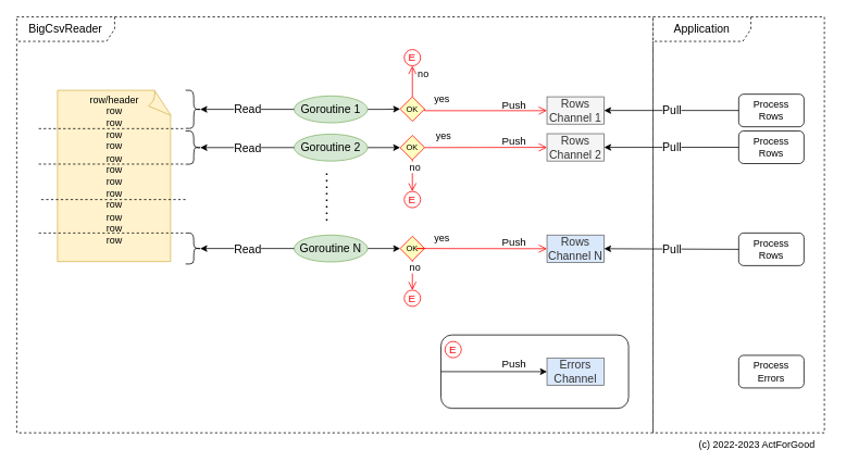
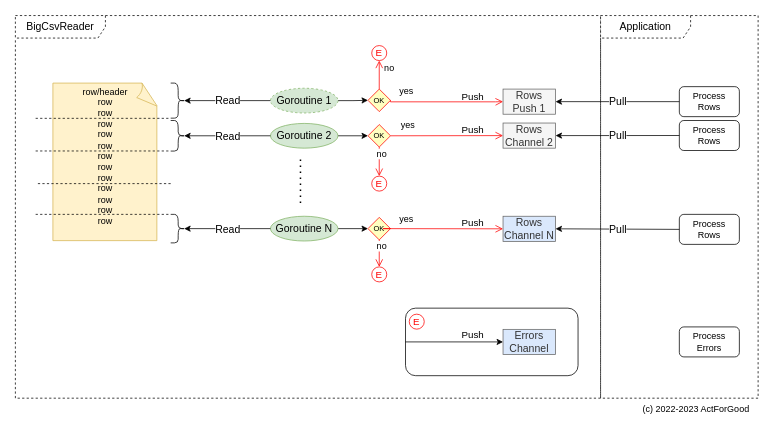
  <mxCell id="0" />
  <mxCell id="1" parent="0" />
  <mxCell id="2" value="BigCsvReader" style="shape=umlFrame;whiteSpace=wrap;html=1;dashed=1;fontSize=14;width=120;height=30;fillColor=#FFFFFF;" parent="1" vertex="1"><mxGeometry x="20" y="20" width="780" height="510" as="geometry" /></mxCell>
  <mxCell id="3" value="Application" style="shape=umlFrame;whiteSpace=wrap;html=1;dashed=1;fontSize=14;width=120;height=30;fillColor=#FFFFFF;" parent="1" vertex="1"><mxGeometry x="800" y="20" width="210" height="510" as="geometry" /></mxCell>
  <mxCell id="4" value="&lt;div style=&quot;&quot;&gt;row/header&lt;/div&gt;&lt;div style=&quot;&quot;&gt;row&lt;/div&gt;&lt;div style=&quot;&quot;&gt;row&lt;/div&gt;&lt;div style=&quot;&quot;&gt;row&lt;/div&gt;&lt;div style=&quot;&quot;&gt;row&lt;/div&gt;&lt;div style=&quot;&quot;&gt;row&lt;/div&gt;&lt;div style=&quot;&quot;&gt;row&lt;/div&gt;&lt;div style=&quot;&quot;&gt;row&lt;/div&gt;&lt;div style=&quot;&quot;&gt;row&lt;/div&gt;&lt;div style=&quot;&quot;&gt;row&lt;/div&gt;&lt;div style=&quot;&quot;&gt;row&lt;/div&gt;&lt;div style=&quot;&quot;&gt;row&lt;/div&gt;&lt;div style=&quot;&quot;&gt;row&lt;/div&gt;&lt;div style=&quot;&quot;&gt;&lt;br&gt;&lt;/div&gt;" style="whiteSpace=wrap;html=1;shape=mxgraph.basic.document;align=center;labelPosition=center;verticalLabelPosition=middle;verticalAlign=middle;fillColor=#fff2cc;strokeColor=#d6b656;" parent="1" vertex="1"><mxGeometry x="70" y="110" width="140" height="210" as="geometry" /></mxCell>
  <mxCell id="5" value="" style="line;strokeWidth=1;fillColor=none;align=left;verticalAlign=middle;spacingTop=-1;spacingLeft=3;spacingRight=3;rotatable=0;labelPosition=right;points=[];portConstraint=eastwest;dashed=1;" parent="1" vertex="1"><mxGeometry x="47" y="281" width="180" height="8" as="geometry" /></mxCell>
  <mxCell id="6" style="edgeStyle=orthogonalEdgeStyle;rounded=0;orthogonalLoop=1;jettySize=auto;html=1;entryX=0;entryY=0.5;entryDx=0;entryDy=0;fontSize=12;fontColor=#000000;" parent="1" source="7" target="36" edge="1"><mxGeometry relative="1" as="geometry"><mxPoint x="480" y="134.88" as="targetPoint" /></mxGeometry></mxCell>
- <mxCell id="7" value="Goroutine 1" style="ellipse;whiteSpace=wrap;html=1;fontSize=14;fillColor=#d5e8d4;strokeColor=#82b366;" parent="1" vertex="1"><mxGeometry x="360" y="116.88" width="90" height="33" as="geometry" /></mxCell>
+ <mxCell id="7" value="Goroutine 1" style="ellipse;whiteSpace=wrap;html=1;fontSize=14;fillColor=#d5e8d4;strokeColor=#82b366;dashed=1;" parent="1" vertex="1"><mxGeometry x="360" y="116.88" width="90" height="33" as="geometry" /></mxCell>
  <mxCell id="8" value="" style="endArrow=classic;html=1;rounded=0;fontSize=14;fontColor=#000000;exitX=0;exitY=0.5;exitDx=0;exitDy=0;entryX=0.1;entryY=0.5;entryDx=0;entryDy=0;entryPerimeter=0;" parent="1" source="7" target="19" edge="1"><mxGeometry relative="1" as="geometry"><mxPoint x="480" y="228.75" as="sourcePoint" /><mxPoint x="350" y="135.75" as="targetPoint" /></mxGeometry></mxCell>
  <mxCell id="9" value="Read" style="edgeLabel;resizable=0;html=1;align=center;verticalAlign=middle;fontSize=14;fontColor=#000000;" parent="8" connectable="0" vertex="1"><mxGeometry relative="1" as="geometry" /></mxCell>
  <mxCell id="10" style="edgeStyle=orthogonalEdgeStyle;rounded=0;orthogonalLoop=1;jettySize=auto;html=1;entryX=0;entryY=0.5;entryDx=0;entryDy=0;fontSize=13;fontColor=#000000;" parent="1" source="11" target="42" edge="1"><mxGeometry relative="1" as="geometry" /></mxCell>
  <mxCell id="11" value="Goroutine 2" style="ellipse;whiteSpace=wrap;html=1;fontSize=14;fillColor=#d5e8d4;strokeColor=#82b366;" parent="1" vertex="1"><mxGeometry x="360" y="163.75" width="90" height="33" as="geometry" /></mxCell>
  <mxCell id="12" value="" style="endArrow=classic;html=1;rounded=0;fontSize=14;fontColor=#000000;exitX=0;exitY=0.5;exitDx=0;exitDy=0;entryX=0.1;entryY=0.5;entryDx=0;entryDy=0;entryPerimeter=0;" parent="1" source="11" target="23" edge="1"><mxGeometry relative="1" as="geometry"><mxPoint x="480" y="273.75" as="sourcePoint" /><mxPoint x="350" y="180.75" as="targetPoint" /></mxGeometry></mxCell>
  <mxCell id="13" value="Read" style="edgeLabel;resizable=0;html=1;align=center;verticalAlign=middle;fontSize=14;fontColor=#000000;" parent="12" connectable="0" vertex="1"><mxGeometry relative="1" as="geometry" /></mxCell>
  <mxCell id="14" style="edgeStyle=orthogonalEdgeStyle;rounded=0;orthogonalLoop=1;jettySize=auto;html=1;fontSize=13;fontColor=#000000;" parent="1" source="15" target="48" edge="1"><mxGeometry relative="1" as="geometry" /></mxCell>
  <mxCell id="15" value="Goroutine N" style="ellipse;whiteSpace=wrap;html=1;fontSize=14;fillColor=#d5e8d4;strokeColor=#82b366;" parent="1" vertex="1"><mxGeometry x="360" y="287.5" width="90" height="33" as="geometry" /></mxCell>
  <mxCell id="16" value="" style="endArrow=none;dashed=1;html=1;dashPattern=1 3;strokeWidth=2;rounded=0;fontSize=14;fontColor=#000000;" parent="1" edge="1"><mxGeometry width="50" height="50" relative="1" as="geometry"><mxPoint x="400" y="270" as="sourcePoint" /><mxPoint x="400" y="210" as="targetPoint" /></mxGeometry></mxCell>
- <mxCell id="17" value="Rows&lt;br&gt;Channel 1" style="rounded=0;whiteSpace=wrap;html=1;fontSize=14;fontColor=#333333;fillColor=#f5f5f5;strokeColor=#666666;" parent="1" vertex="1"><mxGeometry x="670" y="118" width="70" height="33.5" as="geometry" /></mxCell>
+ <mxCell id="17" value="Rows&lt;br&gt;Push 1" style="rounded=0;whiteSpace=wrap;html=1;fontSize=14;fontColor=#333333;fillColor=#f5f5f5;strokeColor=#666666;" parent="1" vertex="1"><mxGeometry x="670" y="118" width="70" height="33.5" as="geometry" /></mxCell>
  <mxCell id="18" value="" style="shape=curlyBracket;whiteSpace=wrap;html=1;rounded=1;flipH=1;fontSize=14;fontColor=#000000;" parent="1" vertex="1"><mxGeometry x="227" y="285" width="20" height="38" as="geometry" /></mxCell>
  <mxCell id="19" value="" style="shape=curlyBracket;whiteSpace=wrap;html=1;rounded=1;flipH=1;fontSize=14;fontColor=#000000;" parent="1" vertex="1"><mxGeometry x="227" y="110" width="20" height="46.75" as="geometry" /></mxCell>
  <mxCell id="20" value="" style="line;strokeWidth=1;fillColor=none;align=left;verticalAlign=middle;spacingTop=-1;spacingLeft=3;spacingRight=3;rotatable=0;labelPosition=right;points=[];portConstraint=eastwest;dashed=1;" parent="1" vertex="1"><mxGeometry x="50" y="240" width="180" height="8" as="geometry" /></mxCell>
  <mxCell id="21" value="" style="line;strokeWidth=1;fillColor=none;align=left;verticalAlign=middle;spacingTop=-1;spacingLeft=3;spacingRight=3;rotatable=0;labelPosition=right;points=[];portConstraint=eastwest;dashed=1;" parent="1" vertex="1"><mxGeometry x="47" y="196.5" width="180" height="8" as="geometry" /></mxCell>
  <mxCell id="22" value="" style="line;strokeWidth=1;fillColor=none;align=left;verticalAlign=middle;spacingTop=-1;spacingLeft=3;spacingRight=3;rotatable=0;labelPosition=right;points=[];portConstraint=eastwest;dashed=1;" parent="1" vertex="1"><mxGeometry x="47" y="153" width="180" height="8" as="geometry" /></mxCell>
  <mxCell id="23" value="" style="shape=curlyBracket;whiteSpace=wrap;html=1;rounded=1;flipH=1;fontSize=14;fontColor=#000000;" parent="1" vertex="1"><mxGeometry x="227" y="159.88" width="20" height="40.75" as="geometry" /></mxCell>
  <mxCell id="24" value="" style="endArrow=classic;html=1;rounded=0;fontSize=14;fontColor=#000000;exitX=0;exitY=0.5;exitDx=0;exitDy=0;entryX=0.1;entryY=0.5;entryDx=0;entryDy=0;entryPerimeter=0;" parent="1" source="15" target="18" edge="1"><mxGeometry relative="1" as="geometry"><mxPoint x="370" y="190.25" as="sourcePoint" /><mxPoint x="258" y="189.625" as="targetPoint" /></mxGeometry></mxCell>
  <mxCell id="25" value="Read" style="edgeLabel;resizable=0;html=1;align=center;verticalAlign=middle;fontSize=14;fontColor=#000000;" parent="24" connectable="0" vertex="1"><mxGeometry relative="1" as="geometry" /></mxCell>
  <mxCell id="26" value="Process&lt;br style=&quot;font-size: 12px;&quot;&gt;Rows" style="rounded=1;whiteSpace=wrap;html=1;fontSize=12;fontColor=#000000;fillColor=#FFFFFF;" parent="1" vertex="1"><mxGeometry x="905" y="114.75" width="80" height="40" as="geometry" /></mxCell>
  <mxCell id="27" value="" style="endArrow=classic;html=1;rounded=0;fontSize=14;fontColor=#000000;exitX=0;exitY=0.5;exitDx=0;exitDy=0;entryX=1;entryY=0.5;entryDx=0;entryDy=0;" parent="1" source="26" target="17" edge="1"><mxGeometry relative="1" as="geometry"><mxPoint x="620" y="143.38" as="sourcePoint" /><mxPoint x="860" y="133.13" as="targetPoint" /></mxGeometry></mxCell>
  <mxCell id="28" value="Pull" style="edgeLabel;resizable=0;html=1;align=center;verticalAlign=middle;fontSize=14;fontColor=#000000;" parent="27" connectable="0" vertex="1"><mxGeometry relative="1" as="geometry" /></mxCell>
  <mxCell id="29" value="Process&lt;br style=&quot;font-size: 12px;&quot;&gt;Rows" style="rounded=1;whiteSpace=wrap;html=1;fontSize=12;fontColor=#000000;fillColor=#FFFFFF;" parent="1" vertex="1"><mxGeometry x="905" y="159.88" width="80" height="40" as="geometry" /></mxCell>
  <mxCell id="30" value="" style="endArrow=classic;html=1;rounded=0;fontSize=14;fontColor=#000000;exitX=0;exitY=0.5;exitDx=0;exitDy=0;entryX=1;entryY=0.5;entryDx=0;entryDy=0;" parent="1" source="29" target="41" edge="1"><mxGeometry relative="1" as="geometry"><mxPoint x="620" y="190.26" as="sourcePoint" /><mxPoint x="860" y="180" as="targetPoint" /></mxGeometry></mxCell>
  <mxCell id="31" value="Pull" style="edgeLabel;resizable=0;html=1;align=center;verticalAlign=middle;fontSize=14;fontColor=#000000;" parent="30" connectable="0" vertex="1"><mxGeometry relative="1" as="geometry" /></mxCell>
  <mxCell id="32" value="Process&lt;br style=&quot;font-size: 12px;&quot;&gt;Rows" style="rounded=1;whiteSpace=wrap;html=1;fontSize=12;fontColor=#000000;fillColor=#FFFFFF;" parent="1" vertex="1"><mxGeometry x="905" y="285" width="80" height="40" as="geometry" /></mxCell>
  <mxCell id="33" value="" style="endArrow=classic;html=1;rounded=0;fontSize=14;fontColor=#000000;exitX=0;exitY=0.5;exitDx=0;exitDy=0;entryX=1;entryY=0.5;entryDx=0;entryDy=0;" parent="1" source="32" target="47" edge="1"><mxGeometry relative="1" as="geometry"><mxPoint x="620" y="311.38" as="sourcePoint" /><mxPoint x="860" y="301" as="targetPoint" /></mxGeometry></mxCell>
  <mxCell id="34" value="Pull" style="edgeLabel;resizable=0;html=1;align=center;verticalAlign=middle;fontSize=14;fontColor=#000000;" parent="33" connectable="0" vertex="1"><mxGeometry relative="1" as="geometry" /></mxCell>
  <mxCell id="35" value="(c) 2022-2023 ActForGood" style="text;html=1;strokeColor=none;fillColor=none;align=center;verticalAlign=middle;whiteSpace=wrap;rounded=0;fontSize=12;fontColor=#000000;" parent="1" vertex="1"><mxGeometry x="840" y="530" width="175" height="30" as="geometry" /></mxCell>
  <mxCell id="36" value="&lt;font style=&quot;font-size: 10px;&quot;&gt;OK&lt;/font&gt;" style="rhombus;whiteSpace=wrap;html=1;fillColor=#ffffc0;strokeColor=#ff0000;fontSize=10;fontColor=#000000;" parent="1" vertex="1"><mxGeometry x="490" y="118" width="30" height="30" as="geometry" /></mxCell>
  <mxCell id="37" value="yes" style="edgeStyle=orthogonalEdgeStyle;html=1;align=left;verticalAlign=bottom;endArrow=open;endSize=8;strokeColor=#ff0000;rounded=0;fontSize=12;fontColor=#000000;exitX=1;exitY=0.5;exitDx=0;exitDy=0;entryX=0;entryY=0.5;entryDx=0;entryDy=0;" parent="1" source="36" target="17" edge="1"><mxGeometry x="-0.842" y="5" relative="1" as="geometry"><mxPoint x="590" y="135" as="targetPoint" /><Array as="points"><mxPoint x="520" y="135" /><mxPoint x="660" y="135" /></Array><mxPoint as="offset" /></mxGeometry></mxCell>
  <mxCell id="38" value="no" style="edgeStyle=orthogonalEdgeStyle;html=1;align=left;verticalAlign=bottom;endArrow=open;endSize=8;strokeColor=#ff0000;rounded=0;fontSize=12;fontColor=#000000;exitX=0.5;exitY=0;exitDx=0;exitDy=0;entryX=0.5;entryY=1;entryDx=0;entryDy=0;" parent="1" source="36" target="39" edge="1"><mxGeometry y="-5" relative="1" as="geometry"><mxPoint x="505" y="79.88" as="targetPoint" /><mxPoint x="540" y="149.88" as="sourcePoint" /><mxPoint as="offset" /></mxGeometry></mxCell>
  <mxCell id="39" value="E" style="ellipse;whiteSpace=wrap;html=1;aspect=fixed;fontSize=13;fontColor=#FF0000;fillColor=#FFFFFF;strokeColor=#FF0000;" parent="1" vertex="1"><mxGeometry x="495" y="60" width="20" height="20" as="geometry" /></mxCell>
  <mxCell id="40" value="Push" style="text;html=1;strokeColor=none;fillColor=none;align=center;verticalAlign=middle;whiteSpace=wrap;rounded=0;fontSize=13;fontColor=#000000;" parent="1" vertex="1"><mxGeometry x="600" y="113" width="60" height="30" as="geometry" /></mxCell>
  <mxCell id="41" value="Rows&lt;br&gt;Channel 2" style="rounded=0;whiteSpace=wrap;html=1;fontSize=14;fontColor=#333333;fillColor=#f5f5f5;strokeColor=#666666;" parent="1" vertex="1"><mxGeometry x="670" y="163.25" width="70" height="33.5" as="geometry" /></mxCell>
  <mxCell id="42" value="&lt;font style=&quot;font-size: 10px;&quot;&gt;OK&lt;/font&gt;" style="rhombus;whiteSpace=wrap;html=1;fillColor=#ffffc0;strokeColor=#ff0000;fontSize=10;fontColor=#000000;" parent="1" vertex="1"><mxGeometry x="490" y="165.25" width="30" height="30" as="geometry" /></mxCell>
  <mxCell id="43" value="yes" style="edgeStyle=orthogonalEdgeStyle;html=1;align=left;verticalAlign=bottom;endArrow=open;endSize=8;strokeColor=#ff0000;rounded=0;fontSize=12;fontColor=#000000;exitX=1;exitY=0.5;exitDx=0;exitDy=0;entryX=0;entryY=0.5;entryDx=0;entryDy=0;" parent="1" source="42" target="41" edge="1"><mxGeometry x="-0.842" y="5" relative="1" as="geometry"><mxPoint x="590" y="180.25" as="targetPoint" /><Array as="points"><mxPoint x="520" y="180.25" /><mxPoint x="660" y="180.25" /></Array><mxPoint as="offset" /></mxGeometry></mxCell>
  <mxCell id="44" value="no" style="edgeStyle=orthogonalEdgeStyle;html=1;align=left;verticalAlign=bottom;endArrow=open;endSize=8;strokeColor=#ff0000;rounded=0;fontSize=12;fontColor=#000000;exitX=0.5;exitY=1;exitDx=0;exitDy=0;entryX=0.5;entryY=0;entryDx=0;entryDy=0;" parent="1" source="42" target="45" edge="1"><mxGeometry y="-5" relative="1" as="geometry"><mxPoint x="505" y="125.13" as="targetPoint" /><mxPoint x="540" y="195.13" as="sourcePoint" /><mxPoint as="offset" /></mxGeometry></mxCell>
  <mxCell id="45" value="E" style="ellipse;whiteSpace=wrap;html=1;aspect=fixed;fontSize=13;fontColor=#FF0000;fillColor=#FFFFFF;strokeColor=#FF0000;" parent="1" vertex="1"><mxGeometry x="495" y="234" width="20" height="20" as="geometry" /></mxCell>
  <mxCell id="46" value="Push" style="text;html=1;strokeColor=none;fillColor=none;align=center;verticalAlign=middle;whiteSpace=wrap;rounded=0;fontSize=13;fontColor=#000000;" parent="1" vertex="1"><mxGeometry x="600" y="156.75" width="60" height="30" as="geometry" /></mxCell>
  <mxCell id="47" value="Rows&lt;br&gt;Channel N" style="rounded=0;whiteSpace=wrap;html=1;fontSize=14;fontColor=#333333;fillColor=#dae8fc;strokeColor=#666666;" parent="1" vertex="1"><mxGeometry x="670" y="287.5" width="70" height="33.5" as="geometry" /></mxCell>
  <mxCell id="48" value="&lt;font style=&quot;font-size: 10px;&quot;&gt;OK&lt;/font&gt;" style="rhombus;whiteSpace=wrap;html=1;fillColor=#ffffc0;strokeColor=#ff0000;fontSize=10;fontColor=#000000;" parent="1" vertex="1"><mxGeometry x="490" y="289" width="30" height="30" as="geometry" /></mxCell>
  <mxCell id="49" value="yes" style="edgeStyle=orthogonalEdgeStyle;html=1;align=left;verticalAlign=bottom;endArrow=open;endSize=8;strokeColor=#ff0000;rounded=0;fontSize=12;fontColor=#000000;exitX=1;exitY=0.5;exitDx=0;exitDy=0;entryX=0;entryY=0.5;entryDx=0;entryDy=0;" parent="1" source="48" target="47" edge="1"><mxGeometry x="-0.647" y="4" relative="1" as="geometry"><mxPoint x="580" y="304.5" as="targetPoint" /><Array as="points"><mxPoint x="510" y="304.5" /><mxPoint x="650" y="304.5" /></Array><mxPoint as="offset" /></mxGeometry></mxCell>
  <mxCell id="50" value="no" style="edgeStyle=orthogonalEdgeStyle;html=1;align=left;verticalAlign=bottom;endArrow=open;endSize=8;strokeColor=#ff0000;rounded=0;fontSize=12;fontColor=#000000;exitX=0.5;exitY=1;exitDx=0;exitDy=0;entryX=0.5;entryY=0;entryDx=0;entryDy=0;" parent="1" source="48" target="51" edge="1"><mxGeometry y="-5" relative="1" as="geometry"><mxPoint x="495" y="249.38" as="targetPoint" /><mxPoint x="530" y="319.38" as="sourcePoint" /><mxPoint as="offset" /></mxGeometry></mxCell>
  <mxCell id="51" value="E" style="ellipse;whiteSpace=wrap;html=1;aspect=fixed;fontSize=13;fontColor=#FF0000;fillColor=#FFFFFF;strokeColor=#FF0000;" parent="1" vertex="1"><mxGeometry x="495" y="355" width="20" height="20" as="geometry" /></mxCell>
  <mxCell id="52" value="Push" style="text;html=1;strokeColor=none;fillColor=none;align=center;verticalAlign=middle;whiteSpace=wrap;rounded=0;fontSize=13;fontColor=#000000;" parent="1" vertex="1"><mxGeometry x="600" y="281" width="60" height="30" as="geometry" /></mxCell>
  <mxCell id="53" value="" style="rounded=1;whiteSpace=wrap;html=1;fontSize=13;fontColor=#000000;fillColor=#FFFFFF;" parent="1" vertex="1"><mxGeometry x="540" y="410" width="230" height="90" as="geometry" /></mxCell>
  <mxCell id="54" value="Errors&lt;br&gt;Channel" style="rounded=0;whiteSpace=wrap;html=1;fontSize=14;fontColor=#333333;fillColor=#dae8fc;strokeColor=#666666;" parent="1" vertex="1"><mxGeometry x="670" y="438.25" width="70" height="33.5" as="geometry" /></mxCell>
  <mxCell id="55" value="Push" style="text;html=1;strokeColor=none;fillColor=none;align=center;verticalAlign=middle;whiteSpace=wrap;rounded=0;fontSize=13;fontColor=#000000;" parent="1" vertex="1"><mxGeometry x="600" y="430" width="60" height="30" as="geometry" /></mxCell>
  <mxCell id="56" value="" style="endArrow=classic;html=1;rounded=0;fontSize=13;fontColor=#000000;exitX=0;exitY=0.5;exitDx=0;exitDy=0;entryX=0;entryY=0.5;entryDx=0;entryDy=0;" parent="1" source="53" target="54" edge="1"><mxGeometry width="50" height="50" relative="1" as="geometry"><mxPoint x="660" y="290" as="sourcePoint" /><mxPoint x="710" y="240" as="targetPoint" /></mxGeometry></mxCell>
  <mxCell id="57" value="E" style="ellipse;whiteSpace=wrap;html=1;aspect=fixed;fontSize=13;fontColor=#FF0000;fillColor=#FFFFFF;strokeColor=#FF0000;" parent="1" vertex="1"><mxGeometry x="545" y="418" width="20" height="20" as="geometry" /></mxCell>
  <mxCell id="58" value="Process&lt;br style=&quot;font-size: 12px;&quot;&gt;Errors" style="rounded=1;whiteSpace=wrap;html=1;fontSize=12;fontColor=#000000;fillColor=#FFFFFF;" parent="1" vertex="1"><mxGeometry x="905" y="435" width="80" height="40" as="geometry" /></mxCell>
